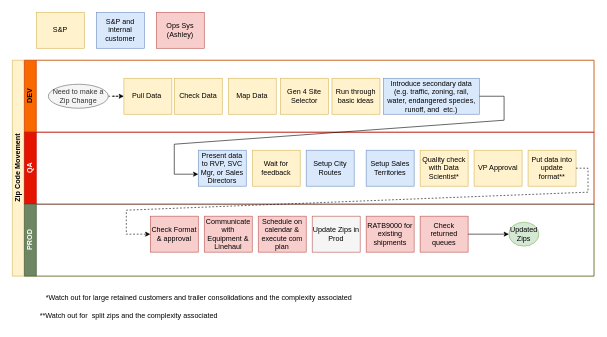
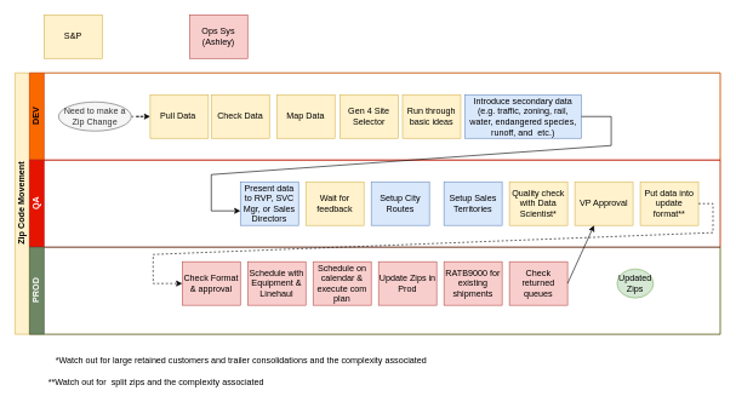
  <mxCell id="0" />
  <mxCell id="1" parent="0" />
  <mxCell id="2" value="Zip Code Movement" style="swimlane;html=1;childLayout=stackLayout;resizeParent=1;resizeParentMax=0;horizontal=0;startSize=20;horizontalStack=0;fillColor=#fff2cc;strokeColor=#d6b656;" parent="1" vertex="1"><mxGeometry x="20" y="100" width="970" height="360" as="geometry" /></mxCell>
  <mxCell id="3" value="DEV" style="swimlane;html=1;startSize=20;horizontal=0;fillColor=#fa6800;fontColor=#000000;strokeColor=#C73500;" parent="2" vertex="1"><mxGeometry x="20" width="950" height="120" as="geometry" /></mxCell>
  <mxCell id="4" value="" style="edgeStyle=orthogonalEdgeStyle;rounded=0;orthogonalLoop=1;jettySize=auto;html=1;dashed=1;" parent="3" source="5" target="6" edge="1"><mxGeometry relative="1" as="geometry" /></mxCell>
  <mxCell id="5" value="Need to make a Zip Change" style="ellipse;whiteSpace=wrap;html=1;fillColor=#f5f5f5;fontColor=#333333;strokeColor=#666666;" parent="3" vertex="1"><mxGeometry x="40" y="40" width="100" height="40" as="geometry" /></mxCell>
  <mxCell id="6" value="Pull Data&amp;nbsp;" style="rounded=0;whiteSpace=wrap;html=1;fontFamily=Helvetica;fontSize=12;align=center;fillColor=#fff2cc;strokeColor=#d6b656;" parent="3" vertex="1"><mxGeometry x="166" y="30" width="80" height="60" as="geometry" /></mxCell>
  <mxCell id="7" value="Check Data" style="rounded=0;whiteSpace=wrap;html=1;fontFamily=Helvetica;fontSize=12;fontColor=#000000;align=center;fillColor=#fff2cc;strokeColor=#d6b656;" parent="3" vertex="1"><mxGeometry x="250" y="30" width="80" height="60" as="geometry" /></mxCell>
  <mxCell id="8" value="Map Data" style="rounded=0;whiteSpace=wrap;html=1;fontFamily=Helvetica;fontSize=12;fontColor=#000000;align=center;fillColor=#fff2cc;strokeColor=#d6b656;" vertex="1" parent="3"><mxGeometry x="340" y="30" width="80" height="60" as="geometry" /></mxCell>
  <mxCell id="9" value="Run through basic ideas" style="rounded=0;whiteSpace=wrap;html=1;fontFamily=Helvetica;fontSize=12;fontColor=#000000;align=center;fillColor=#fff2cc;strokeColor=#d6b656;" vertex="1" parent="3"><mxGeometry x="513" y="30" width="80" height="60" as="geometry" /></mxCell>
  <mxCell id="10" value="Gen 4 Site Selector" style="rounded=0;whiteSpace=wrap;html=1;fontFamily=Helvetica;fontSize=12;fontColor=#000000;align=center;fillColor=#fff2cc;strokeColor=#d6b656;" vertex="1" parent="3"><mxGeometry x="427" y="30" width="80" height="60" as="geometry" /></mxCell>
  <mxCell id="11" value="Introduce secondary data (e.g. traffic, zoning, rail, water, endangered species, runoff, and&amp;nbsp; etc.)" style="rounded=0;whiteSpace=wrap;html=1;fontFamily=Helvetica;fontSize=12;align=center;fillColor=#dae8fc;strokeColor=#6c8ebf;" vertex="1" parent="3"><mxGeometry x="599" y="30" width="160" height="60" as="geometry" /></mxCell>
  <mxCell id="12" value="QA" style="swimlane;html=1;startSize=20;horizontal=0;fillColor=#e51400;fontColor=#ffffff;strokeColor=#B20000;" parent="2" vertex="1"><mxGeometry x="20" y="120" width="950" height="120" as="geometry" /></mxCell>
  <mxCell id="13" value="Present data to RVP, SVC Mgr, or Sales Directors" style="rounded=0;whiteSpace=wrap;html=1;fontFamily=Helvetica;fontSize=12;align=center;fillColor=#dae8fc;strokeColor=#6c8ebf;" parent="12" vertex="1"><mxGeometry x="290" y="30" width="80" height="60" as="geometry" /></mxCell>
  <mxCell id="14" value="Wait for feedback" style="rounded=0;whiteSpace=wrap;html=1;fontFamily=Helvetica;fontSize=12;fontColor=#000000;align=center;fillColor=#fff2cc;strokeColor=#d6b656;" vertex="1" parent="12"><mxGeometry x="380" y="30" width="80" height="60" as="geometry" /></mxCell>
  <mxCell id="15" value="Setup City Routes" style="rounded=0;whiteSpace=wrap;html=1;fontFamily=Helvetica;fontSize=12;align=center;fillColor=#dae8fc;strokeColor=#6c8ebf;" vertex="1" parent="12"><mxGeometry x="470" y="30" width="80" height="60" as="geometry" /></mxCell>
  <mxCell id="16" value="Setup Sales Territories" style="rounded=0;whiteSpace=wrap;html=1;fontFamily=Helvetica;fontSize=12;align=center;fillColor=#dae8fc;strokeColor=#6c8ebf;" vertex="1" parent="12"><mxGeometry x="570" y="30" width="80" height="60" as="geometry" /></mxCell>
  <mxCell id="17" value="Quality check with Data Scientist*" style="rounded=0;whiteSpace=wrap;html=1;fontFamily=Helvetica;fontSize=12;align=center;fillColor=#fff2cc;strokeColor=#d6b656;" vertex="1" parent="12"><mxGeometry x="660" y="30" width="80" height="60" as="geometry" /></mxCell>
  <mxCell id="18" value="VP Approval" style="rounded=0;whiteSpace=wrap;html=1;fontFamily=Helvetica;fontSize=12;align=center;fillColor=#fff2cc;strokeColor=#d6b656;" vertex="1" parent="12"><mxGeometry x="750" y="30" width="80" height="60" as="geometry" /></mxCell>
  <mxCell id="19" value="Put data into update format**" style="rounded=0;whiteSpace=wrap;html=1;fontFamily=Helvetica;fontSize=12;align=center;fillColor=#fff2cc;strokeColor=#d6b656;" vertex="1" parent="12"><mxGeometry x="840" y="30" width="80" height="60" as="geometry" /></mxCell>
  <mxCell id="20" value="PROD" style="swimlane;html=1;startSize=20;horizontal=0;fillColor=#6d8764;fontColor=#ffffff;strokeColor=#3A5431;" parent="2" vertex="1"><mxGeometry x="20" y="240" width="950" height="120" as="geometry" /></mxCell>
  <mxCell id="21" value="Check Format &amp;amp; approval" style="rounded=0;whiteSpace=wrap;html=1;fontFamily=Helvetica;fontSize=12;align=center;fillColor=#f8cecc;strokeColor=#b85450;" parent="20" vertex="1"><mxGeometry x="210" y="20" width="80" height="60" as="geometry" /></mxCell>
  <mxCell id="22" value="Updated Zips" style="ellipse;whiteSpace=wrap;html=1;fillColor=#d5e8d4;strokeColor=#82b366;" parent="20" vertex="1"><mxGeometry x="808" y="30" width="50" height="40" as="geometry" /></mxCell>
- <mxCell id="23" value="Communicate with Equipment &amp;amp; Linehaul" style="rounded=0;whiteSpace=wrap;html=1;fontFamily=Helvetica;fontSize=12;align=center;fillColor=#f8cecc;strokeColor=#b85450;" vertex="1" parent="20"><mxGeometry x="300" y="20" width="80" height="60" as="geometry" /></mxCell>
+ <mxCell id="23" value="Schedule with Equipment &amp;amp; Linehaul" style="rounded=0;whiteSpace=wrap;html=1;fontFamily=Helvetica;fontSize=12;align=center;fillColor=#f8cecc;strokeColor=#b85450;" vertex="1" parent="20"><mxGeometry x="300" y="20" width="80" height="60" as="geometry" /></mxCell>
  <mxCell id="24" value="Schedule on calendar &amp;amp; execute com plan" style="rounded=0;whiteSpace=wrap;html=1;fontFamily=Helvetica;fontSize=12;align=center;fillColor=#f8cecc;strokeColor=#b85450;" vertex="1" parent="20"><mxGeometry x="390" y="20" width="80" height="60" as="geometry" /></mxCell>
- <mxCell id="25" value="Update Zips in Prod" style="rounded=0;whiteSpace=wrap;html=1;fontFamily=Helvetica;fontSize=12;align=center;fillColor=#f5f5f5;strokeColor=#b85450;" vertex="1" parent="20"><mxGeometry x="480" y="20" width="80" height="60" as="geometry" /></mxCell>
+ <mxCell id="25" value="Update Zips in Prod" style="rounded=0;whiteSpace=wrap;html=1;fontFamily=Helvetica;fontSize=12;align=center;fillColor=#f8cecc;strokeColor=#b85450;" vertex="1" parent="20"><mxGeometry x="480" y="20" width="80" height="60" as="geometry" /></mxCell>
  <mxCell id="26" value="RATB9000 for existing shipments" style="rounded=0;whiteSpace=wrap;html=1;fontFamily=Helvetica;fontSize=12;align=center;fillColor=#f8cecc;strokeColor=#b85450;" vertex="1" parent="20"><mxGeometry x="570" y="20" width="80" height="60" as="geometry" /></mxCell>
  <mxCell id="27" value="Check returned queues" style="rounded=0;whiteSpace=wrap;html=1;fontFamily=Helvetica;fontSize=12;align=center;fillColor=#f8cecc;strokeColor=#b85450;" vertex="1" parent="20"><mxGeometry x="660" y="20" width="80" height="60" as="geometry" /></mxCell>
- <mxCell id="28" value="" style="endArrow=classic;html=1;rounded=0;exitX=1;exitY=0.5;exitDx=0;exitDy=0;entryX=0;entryY=0.5;entryDx=0;entryDy=0;" edge="1" parent="20" source="27" target="22"><mxGeometry width="50" height="50" relative="1" as="geometry"><mxPoint x="240" y="20" as="sourcePoint" /><mxPoint x="290" y="-30" as="targetPoint" /></mxGeometry></mxCell>
+ <mxCell id="28" value="" style="endArrow=classic;html=1;rounded=0;exitX=1;exitY=0.5;exitDx=0;exitDy=0;" edge="1" parent="20" source="27" target="18"><mxGeometry width="50" height="50" relative="1" as="geometry"><mxPoint x="240" y="20" as="sourcePoint" /><mxPoint x="290" y="-30" as="targetPoint" /></mxGeometry></mxCell>
  <mxCell id="29" value="" style="endArrow=classic;html=1;rounded=0;exitX=1;exitY=0.5;exitDx=0;exitDy=0;entryX=0;entryY=0.5;entryDx=0;entryDy=0;dashed=1;" edge="1" parent="2" source="19" target="21"><mxGeometry width="50" height="50" relative="1" as="geometry"><mxPoint x="260" y="240" as="sourcePoint" /><mxPoint x="310" y="190" as="targetPoint" /><Array as="points"><mxPoint x="960" y="180" /><mxPoint x="960" y="220" /><mxPoint x="190" y="250" /><mxPoint x="190" y="290" /></Array></mxGeometry></mxCell>
  <mxCell id="30" value="" style="endArrow=classic;html=1;rounded=0;exitX=1;exitY=0.5;exitDx=0;exitDy=0;" edge="1" parent="1" source="11"><mxGeometry width="50" height="50" relative="1" as="geometry"><mxPoint x="280" y="340" as="sourcePoint" /><mxPoint x="330" y="290" as="targetPoint" /><Array as="points"><mxPoint x="840" y="160" /><mxPoint x="840" y="200" /><mxPoint x="290" y="240" /><mxPoint x="290" y="290" /></Array></mxGeometry></mxCell>
  <mxCell id="31" value="S&amp;amp;P" style="rounded=0;whiteSpace=wrap;html=1;fontFamily=Helvetica;fontSize=12;align=center;fillColor=#fff2cc;strokeColor=#d6b656;" vertex="1" parent="1"><mxGeometry x="60" y="20" width="80" height="60" as="geometry" /></mxCell>
- <mxCell id="32" value="S&amp;amp;P and internal customer" style="rounded=0;whiteSpace=wrap;html=1;fontFamily=Helvetica;fontSize=12;align=center;fillColor=#dae8fc;strokeColor=#6c8ebf;" vertex="1" parent="1"><mxGeometry x="160" y="20" width="80" height="60" as="geometry" /></mxCell>
  <mxCell id="33" value="Ops Sys (Ashley)" style="rounded=0;whiteSpace=wrap;html=1;fontFamily=Helvetica;fontSize=12;align=center;fillColor=#f8cecc;strokeColor=#b85450;" vertex="1" parent="1"><mxGeometry x="260" y="20" width="80" height="60" as="geometry" /></mxCell>
  <mxCell id="34" value="**Watch out for  split zips and the complexity associated" style="text;strokeColor=none;fillColor=none;align=left;verticalAlign=middle;spacingLeft=4;spacingRight=4;overflow=hidden;points=[[0,0.5],[1,0.5]];portConstraint=eastwest;rotatable=0;" vertex="1" parent="1"><mxGeometry x="60" y="510" width="310" height="30" as="geometry" /></mxCell>
  <mxCell id="35" value="*Watch out for large retained customers and trailer consolidations and the complexity associated" style="text;strokeColor=none;fillColor=none;align=left;verticalAlign=middle;spacingLeft=4;spacingRight=4;overflow=hidden;points=[[0,0.5],[1,0.5]];portConstraint=eastwest;rotatable=0;" vertex="1" parent="1"><mxGeometry x="70" y="480" width="540" height="30" as="geometry" /></mxCell>
